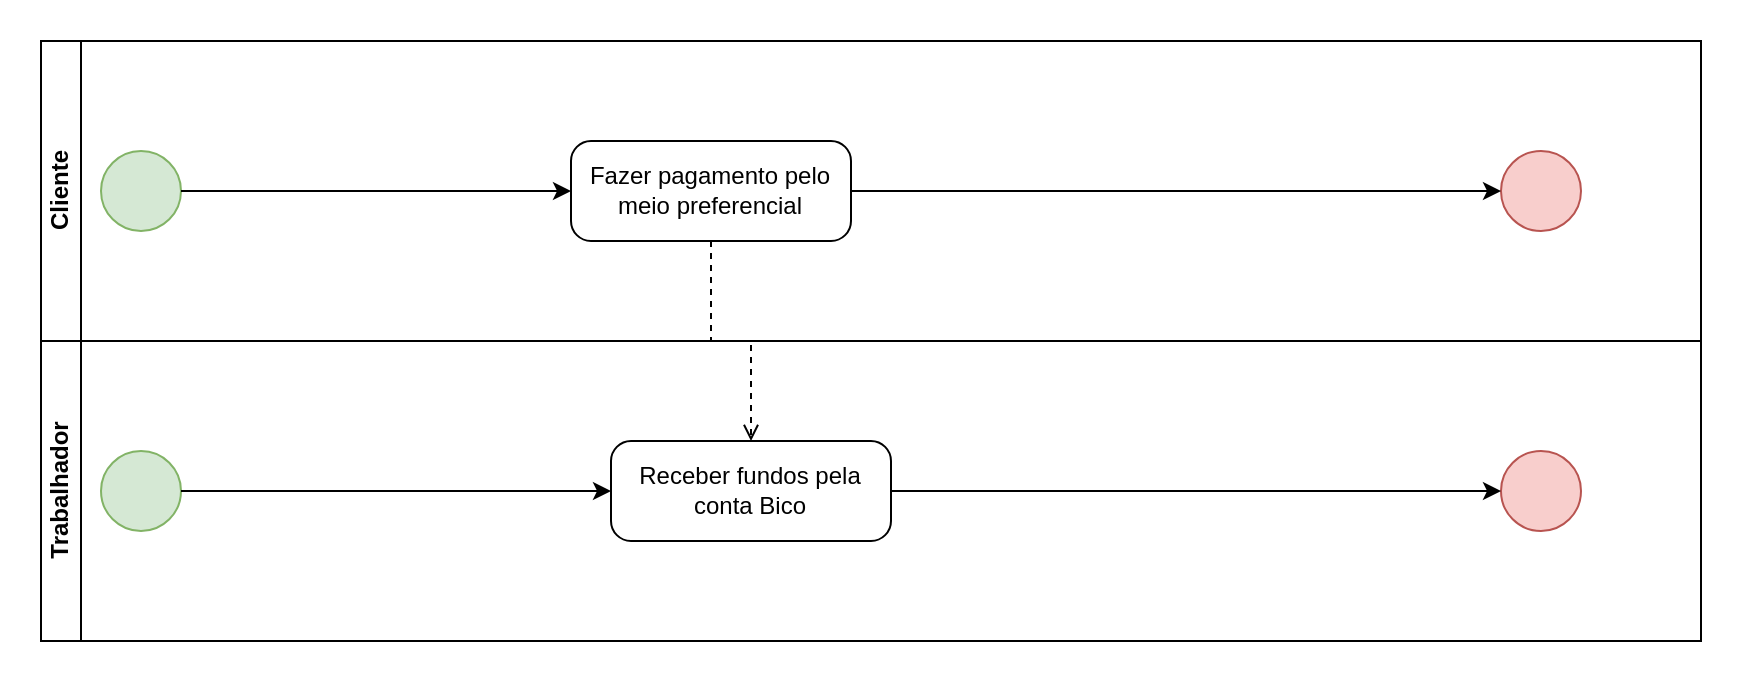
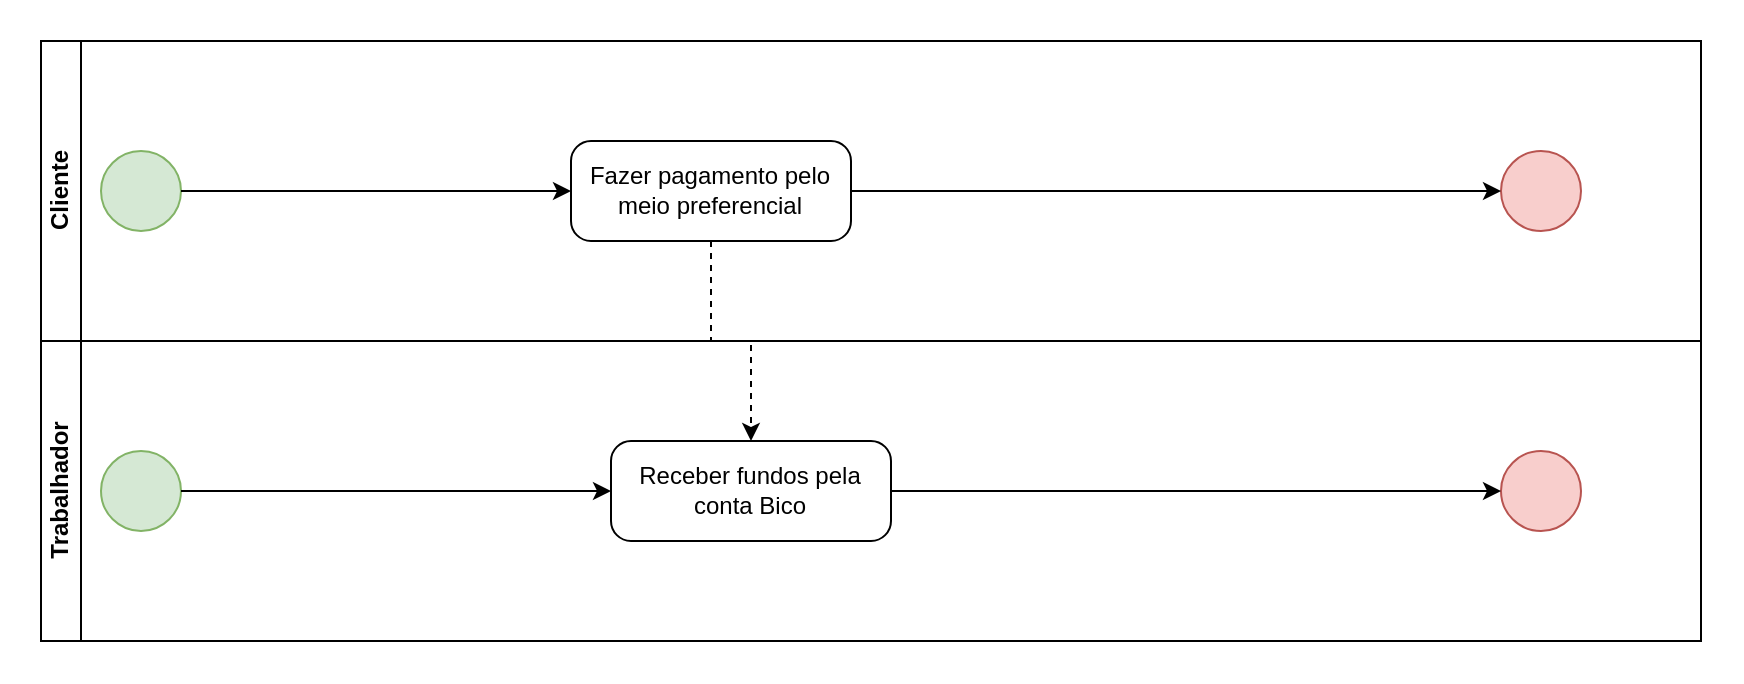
  <mxCell id="0" />
  <mxCell id="1" parent="0" />
  <mxCell id="2" value="Cliente" style="swimlane;startSize=20;horizontal=0;html=1;whiteSpace=wrap;" vertex="1" parent="1"><mxGeometry x="20" y="20" width="830" height="150" as="geometry"><mxRectangle x="10" y="10" width="40" height="80" as="alternateBounds" /></mxGeometry></mxCell>
  <mxCell id="3" value="" style="points=[[0.145,0.145,0],[0.5,0,0],[0.855,0.145,0],[1,0.5,0],[0.855,0.855,0],[0.5,1,0],[0.145,0.855,0],[0,0.5,0]];shape=mxgraph.bpmn.event;html=1;verticalLabelPosition=bottom;labelBackgroundColor=#ffffff;verticalAlign=top;align=center;perimeter=ellipsePerimeter;outlineConnect=0;aspect=fixed;outline=standard;symbol=general;fillColor=#d5e8d4;strokeColor=#82b366;" vertex="1" parent="2"><mxGeometry x="30" y="55" width="40" height="40" as="geometry" /></mxCell>
  <mxCell id="4" value="" style="points=[[0.145,0.145,0],[0.5,0,0],[0.855,0.145,0],[1,0.5,0],[0.855,0.855,0],[0.5,1,0],[0.145,0.855,0],[0,0.5,0]];shape=mxgraph.bpmn.event;html=1;verticalLabelPosition=bottom;labelBackgroundColor=#ffffff;verticalAlign=top;align=center;perimeter=ellipsePerimeter;outlineConnect=0;aspect=fixed;outline=standard;symbol=general;fillColor=#f8cecc;strokeColor=#b85450;" vertex="1" parent="2"><mxGeometry x="730" y="55" width="40" height="40" as="geometry" /></mxCell>
  <mxCell id="5" style="edgeStyle=orthogonalEdgeStyle;rounded=0;orthogonalLoop=1;jettySize=auto;html=1;exitX=1;exitY=0.5;exitDx=0;exitDy=0;exitPerimeter=0;" edge="1" parent="2" source="6" target="4"><mxGeometry relative="1" as="geometry" /></mxCell>
  <mxCell id="6" value="Fazer pagamento pelo meio preferencial" style="points=[[0.25,0,0],[0.5,0,0],[0.75,0,0],[1,0.25,0],[1,0.5,0],[1,0.75,0],[0.75,1,0],[0.5,1,0],[0.25,1,0],[0,0.75,0],[0,0.5,0],[0,0.25,0]];shape=mxgraph.bpmn.task;whiteSpace=wrap;rectStyle=rounded;size=10;html=1;container=1;expand=0;collapsible=0;taskMarker=abstract;" vertex="1" parent="2"><mxGeometry x="265" y="50" width="140" height="50" as="geometry" /></mxCell>
  <mxCell id="7" style="edgeStyle=orthogonalEdgeStyle;rounded=0;orthogonalLoop=1;jettySize=auto;html=1;exitX=1;exitY=0.5;exitDx=0;exitDy=0;exitPerimeter=0;entryX=0;entryY=0.5;entryDx=0;entryDy=0;entryPerimeter=0;" edge="1" parent="2" source="3" target="6"><mxGeometry relative="1" as="geometry" /></mxCell>
  <mxCell id="8" value="Trabalhador" style="swimlane;startSize=20;horizontal=0;html=1;whiteSpace=wrap;" vertex="1" parent="1"><mxGeometry x="20" y="170" width="830" height="150" as="geometry"><mxRectangle x="10" y="10" width="40" height="80" as="alternateBounds" /></mxGeometry></mxCell>
  <mxCell id="9" value="" style="points=[[0.145,0.145,0],[0.5,0,0],[0.855,0.145,0],[1,0.5,0],[0.855,0.855,0],[0.5,1,0],[0.145,0.855,0],[0,0.5,0]];shape=mxgraph.bpmn.event;html=1;verticalLabelPosition=bottom;labelBackgroundColor=#ffffff;verticalAlign=top;align=center;perimeter=ellipsePerimeter;outlineConnect=0;aspect=fixed;outline=standard;symbol=general;fillColor=#d5e8d4;strokeColor=#82b366;" vertex="1" parent="8"><mxGeometry x="30" y="55" width="40" height="40" as="geometry" /></mxCell>
  <mxCell id="10" value="" style="points=[[0.145,0.145,0],[0.5,0,0],[0.855,0.145,0],[1,0.5,0],[0.855,0.855,0],[0.5,1,0],[0.145,0.855,0],[0,0.5,0]];shape=mxgraph.bpmn.event;html=1;verticalLabelPosition=bottom;labelBackgroundColor=#ffffff;verticalAlign=top;align=center;perimeter=ellipsePerimeter;outlineConnect=0;aspect=fixed;outline=standard;symbol=general;fillColor=#f8cecc;strokeColor=#b85450;" vertex="1" parent="8"><mxGeometry x="730" y="55" width="40" height="40" as="geometry" /></mxCell>
  <mxCell id="11" value="Receber fundos pela conta Bico" style="points=[[0.25,0,0],[0.5,0,0],[0.75,0,0],[1,0.25,0],[1,0.5,0],[1,0.75,0],[0.75,1,0],[0.5,1,0],[0.25,1,0],[0,0.75,0],[0,0.5,0],[0,0.25,0]];shape=mxgraph.bpmn.task;whiteSpace=wrap;rectStyle=rounded;size=10;html=1;container=1;expand=0;collapsible=0;taskMarker=abstract;" vertex="1" parent="8"><mxGeometry x="285" y="50" width="140" height="50" as="geometry" /></mxCell>
  <mxCell id="12" style="edgeStyle=orthogonalEdgeStyle;rounded=0;orthogonalLoop=1;jettySize=auto;html=1;exitX=1;exitY=0.5;exitDx=0;exitDy=0;exitPerimeter=0;entryX=0;entryY=0.5;entryDx=0;entryDy=0;entryPerimeter=0;" edge="1" parent="8" source="9" target="11"><mxGeometry relative="1" as="geometry" /></mxCell>
  <mxCell id="13" style="edgeStyle=orthogonalEdgeStyle;rounded=0;orthogonalLoop=1;jettySize=auto;html=1;entryX=0;entryY=0.5;entryDx=0;entryDy=0;entryPerimeter=0;" edge="1" parent="8" source="11" target="10"><mxGeometry relative="1" as="geometry" /></mxCell>
- <mxCell id="14" style="edgeStyle=orthogonalEdgeStyle;rounded=0;orthogonalLoop=1;jettySize=auto;html=1;entryX=0.5;entryY=0;entryDx=0;entryDy=0;entryPerimeter=0;dashed=1;endArrow=open;" edge="1" parent="1" source="6" target="11"><mxGeometry relative="1" as="geometry" /></mxCell>
+ <mxCell id="14" style="edgeStyle=orthogonalEdgeStyle;rounded=0;orthogonalLoop=1;jettySize=auto;html=1;entryX=0.5;entryY=0;entryDx=0;entryDy=0;entryPerimeter=0;dashed=1;" edge="1" parent="1" source="6" target="11"><mxGeometry relative="1" as="geometry" /></mxCell>
